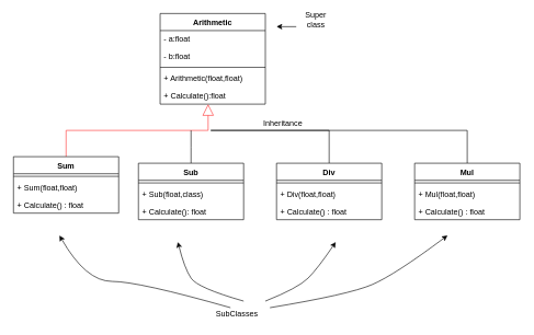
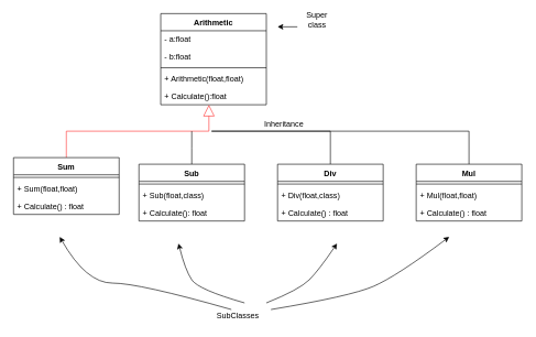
  <mxCell id="0" />
  <mxCell id="1" parent="0" />
  <mxCell id="2" value="Arithmetic" style="swimlane;fontStyle=1;align=center;verticalAlign=top;childLayout=stackLayout;horizontal=1;startSize=26;horizontalStack=0;resizeParent=1;resizeParentMax=0;resizeLast=0;collapsible=1;marginBottom=0;" parent="1" vertex="1"><mxGeometry x="243" y="20" width="160" height="138" as="geometry" /></mxCell>
  <mxCell id="3" value="- a:float" style="text;strokeColor=none;fillColor=none;align=left;verticalAlign=top;spacingLeft=4;spacingRight=4;overflow=hidden;rotatable=0;points=[[0,0.5],[1,0.5]];portConstraint=eastwest;" parent="2" vertex="1"><mxGeometry y="26" width="160" height="26" as="geometry" /></mxCell>
  <mxCell id="4" value="- b:float" style="text;strokeColor=none;fillColor=none;align=left;verticalAlign=top;spacingLeft=4;spacingRight=4;overflow=hidden;rotatable=0;points=[[0,0.5],[1,0.5]];portConstraint=eastwest;" parent="2" vertex="1"><mxGeometry y="52" width="160" height="26" as="geometry" /></mxCell>
  <mxCell id="5" value="" style="line;strokeWidth=1;fillColor=none;align=left;verticalAlign=middle;spacingTop=-1;spacingLeft=3;spacingRight=3;rotatable=0;labelPosition=right;points=[];portConstraint=eastwest;" parent="2" vertex="1"><mxGeometry y="78" width="160" height="8" as="geometry" /></mxCell>
  <mxCell id="6" value="+ Arithmetic(float,float)" style="text;strokeColor=none;fillColor=none;align=left;verticalAlign=top;spacingLeft=4;spacingRight=4;overflow=hidden;rotatable=0;points=[[0,0.5],[1,0.5]];portConstraint=eastwest;" parent="2" vertex="1"><mxGeometry y="86" width="160" height="26" as="geometry" /></mxCell>
  <mxCell id="7" value="+ Calculate():float" style="text;strokeColor=none;fillColor=none;align=left;verticalAlign=top;spacingLeft=4;spacingRight=4;overflow=hidden;rotatable=0;points=[[0,0.5],[1,0.5]];portConstraint=eastwest;" parent="2" vertex="1"><mxGeometry y="112" width="160" height="26" as="geometry" /></mxCell>
  <mxCell id="8" style="edgeStyle=orthogonalEdgeStyle;rounded=0;orthogonalLoop=1;jettySize=auto;html=1;exitX=0.5;exitY=0;exitDx=0;exitDy=0;endArrow=block;endFill=0;endSize=15;strokeColor=#FF3333;" parent="1" source="12" edge="1"><mxGeometry relative="1" as="geometry"><Array as="points"><mxPoint x="100" y="198" /><mxPoint x="316" y="198" /></Array><mxPoint x="316" y="158" as="targetPoint" /></mxGeometry></mxCell>
  <mxCell id="9" style="edgeStyle=orthogonalEdgeStyle;rounded=0;orthogonalLoop=1;jettySize=auto;html=1;exitX=0.5;exitY=0;exitDx=0;exitDy=0;endArrow=none;endFill=0;" parent="1" source="16" edge="1"><mxGeometry relative="1" as="geometry"><mxPoint x="290" y="198.01" as="targetPoint" /></mxGeometry></mxCell>
  <mxCell id="10" style="edgeStyle=orthogonalEdgeStyle;rounded=0;orthogonalLoop=1;jettySize=auto;html=1;exitX=0.5;exitY=0;exitDx=0;exitDy=0;endArrow=none;endFill=0;" parent="1" source="20" edge="1"><mxGeometry relative="1" as="geometry"><mxPoint x="320" y="198.01" as="targetPoint" /><Array as="points"><mxPoint x="500" y="198.01" /></Array></mxGeometry></mxCell>
  <mxCell id="11" style="edgeStyle=orthogonalEdgeStyle;rounded=0;orthogonalLoop=1;jettySize=auto;html=1;exitX=0.5;exitY=0;exitDx=0;exitDy=0;endArrow=none;endFill=0;" parent="1" source="24" edge="1"><mxGeometry relative="1" as="geometry"><mxPoint x="320" y="198.01" as="targetPoint" /><Array as="points"><mxPoint x="710" y="198.01" /></Array></mxGeometry></mxCell>
  <mxCell id="12" value="Sum" style="swimlane;fontStyle=1;align=center;verticalAlign=top;childLayout=stackLayout;horizontal=1;startSize=26;horizontalStack=0;resizeParent=1;resizeParentMax=0;resizeLast=0;collapsible=1;marginBottom=0;" parent="1" vertex="1"><mxGeometry x="20" y="238.01" width="160" height="86" as="geometry" /></mxCell>
  <mxCell id="13" value="" style="line;strokeWidth=1;fillColor=none;align=left;verticalAlign=middle;spacingTop=-1;spacingLeft=3;spacingRight=3;rotatable=0;labelPosition=right;points=[];portConstraint=eastwest;" parent="12" vertex="1"><mxGeometry y="26" width="160" height="8" as="geometry" /></mxCell>
  <mxCell id="14" value="+ Sum(float,float)" style="text;strokeColor=none;fillColor=none;align=left;verticalAlign=top;spacingLeft=4;spacingRight=4;overflow=hidden;rotatable=0;points=[[0,0.5],[1,0.5]];portConstraint=eastwest;" vertex="1" parent="12"><mxGeometry y="34" width="160" height="26" as="geometry" /></mxCell>
  <mxCell id="15" value="+ Calculate() : float" style="text;strokeColor=none;fillColor=none;align=left;verticalAlign=top;spacingLeft=4;spacingRight=4;overflow=hidden;rotatable=0;points=[[0,0.5],[1,0.5]];portConstraint=eastwest;" parent="12" vertex="1"><mxGeometry y="60" width="160" height="26" as="geometry" /></mxCell>
  <mxCell id="16" value="Sub" style="swimlane;fontStyle=1;align=center;verticalAlign=top;childLayout=stackLayout;horizontal=1;startSize=26;horizontalStack=0;resizeParent=1;resizeParentMax=0;resizeLast=0;collapsible=1;marginBottom=0;" parent="1" vertex="1"><mxGeometry x="210" y="248.01" width="160" height="86" as="geometry" /></mxCell>
  <mxCell id="17" value="" style="line;strokeWidth=1;fillColor=none;align=left;verticalAlign=middle;spacingTop=-1;spacingLeft=3;spacingRight=3;rotatable=0;labelPosition=right;points=[];portConstraint=eastwest;" parent="16" vertex="1"><mxGeometry y="26" width="160" height="8" as="geometry" /></mxCell>
  <mxCell id="18" value="+ Sub(float,class)" style="text;strokeColor=none;fillColor=none;align=left;verticalAlign=top;spacingLeft=4;spacingRight=4;overflow=hidden;rotatable=0;points=[[0,0.5],[1,0.5]];portConstraint=eastwest;" vertex="1" parent="16"><mxGeometry y="34" width="160" height="26" as="geometry" /></mxCell>
  <mxCell id="19" value="+ Calculate(): float" style="text;strokeColor=none;fillColor=none;align=left;verticalAlign=top;spacingLeft=4;spacingRight=4;overflow=hidden;rotatable=0;points=[[0,0.5],[1,0.5]];portConstraint=eastwest;" parent="16" vertex="1"><mxGeometry y="60" width="160" height="26" as="geometry" /></mxCell>
  <mxCell id="20" value="Div" style="swimlane;fontStyle=1;align=center;verticalAlign=top;childLayout=stackLayout;horizontal=1;startSize=26;horizontalStack=0;resizeParent=1;resizeParentMax=0;resizeLast=0;collapsible=1;marginBottom=0;" parent="1" vertex="1"><mxGeometry x="420" y="248.01" width="160" height="86" as="geometry" /></mxCell>
  <mxCell id="21" value="" style="line;strokeWidth=1;fillColor=none;align=left;verticalAlign=middle;spacingTop=-1;spacingLeft=3;spacingRight=3;rotatable=0;labelPosition=right;points=[];portConstraint=eastwest;" parent="20" vertex="1"><mxGeometry y="26" width="160" height="8" as="geometry" /></mxCell>
- <mxCell id="22" value="+ Div(float,float) " style="text;strokeColor=none;fillColor=none;align=left;verticalAlign=top;spacingLeft=4;spacingRight=4;overflow=hidden;rotatable=0;points=[[0,0.5],[1,0.5]];portConstraint=eastwest;" vertex="1" parent="20"><mxGeometry y="34" width="160" height="26" as="geometry" /></mxCell>
+ <mxCell id="22" value="+ Div(float,class) " style="text;strokeColor=none;fillColor=none;align=left;verticalAlign=top;spacingLeft=4;spacingRight=4;overflow=hidden;rotatable=0;points=[[0,0.5],[1,0.5]];portConstraint=eastwest;" vertex="1" parent="20"><mxGeometry y="34" width="160" height="26" as="geometry" /></mxCell>
  <mxCell id="23" value="+ Calculate() : float" style="text;strokeColor=none;fillColor=none;align=left;verticalAlign=top;spacingLeft=4;spacingRight=4;overflow=hidden;rotatable=0;points=[[0,0.5],[1,0.5]];portConstraint=eastwest;" parent="20" vertex="1"><mxGeometry y="60" width="160" height="26" as="geometry" /></mxCell>
  <mxCell id="24" value="Mul" style="swimlane;fontStyle=1;align=center;verticalAlign=top;childLayout=stackLayout;horizontal=1;startSize=26;horizontalStack=0;resizeParent=1;resizeParentMax=0;resizeLast=0;collapsible=1;marginBottom=0;" parent="1" vertex="1"><mxGeometry x="630" y="248.01" width="160" height="86" as="geometry" /></mxCell>
  <mxCell id="25" value="" style="line;strokeWidth=1;fillColor=none;align=left;verticalAlign=middle;spacingTop=-1;spacingLeft=3;spacingRight=3;rotatable=0;labelPosition=right;points=[];portConstraint=eastwest;" parent="24" vertex="1"><mxGeometry y="26" width="160" height="8" as="geometry" /></mxCell>
  <mxCell id="26" value="+ Mul(float,float)" style="text;strokeColor=none;fillColor=none;align=left;verticalAlign=top;spacingLeft=4;spacingRight=4;overflow=hidden;rotatable=0;points=[[0,0.5],[1,0.5]];portConstraint=eastwest;" parent="24" vertex="1"><mxGeometry y="34" width="160" height="26" as="geometry" /></mxCell>
  <mxCell id="27" value="+ Calculate() : float" style="text;strokeColor=none;fillColor=none;align=left;verticalAlign=top;spacingLeft=4;spacingRight=4;overflow=hidden;rotatable=0;points=[[0,0.5],[1,0.5]];portConstraint=eastwest;" vertex="1" parent="24"><mxGeometry y="60" width="160" height="26" as="geometry" /></mxCell>
  <mxCell id="28" value="SubClasses" style="text;html=1;strokeColor=none;fillColor=none;align=center;verticalAlign=middle;whiteSpace=wrap;rounded=0;" parent="1" vertex="1"><mxGeometry x="340" y="468" width="40" height="20" as="geometry" /></mxCell>
  <mxCell id="29" value="Inheritance" style="text;html=1;strokeColor=none;fillColor=none;align=center;verticalAlign=middle;whiteSpace=wrap;rounded=0;" parent="1" vertex="1"><mxGeometry x="410" y="178" width="40" height="20" as="geometry" /></mxCell>
  <mxCell id="30" value="Super class" style="text;html=1;strokeColor=none;fillColor=none;align=center;verticalAlign=middle;whiteSpace=wrap;rounded=0;" parent="1" vertex="1"><mxGeometry x="460" y="20" width="40" height="20" as="geometry" /></mxCell>
  <mxCell id="31" value="" style="endArrow=classic;html=1;strokeColor=#000000;" edge="1" parent="1"><mxGeometry width="50" height="50" relative="1" as="geometry"><mxPoint x="450" y="40" as="sourcePoint" /><mxPoint x="420" y="40" as="targetPoint" /></mxGeometry></mxCell>
  <mxCell id="32" value="" style="curved=1;endArrow=classic;html=1;strokeColor=#000000;exitX=0.25;exitY=0;exitDx=0;exitDy=0;" edge="1" parent="1" source="28"><mxGeometry width="50" height="50" relative="1" as="geometry"><mxPoint x="370" y="408" as="sourcePoint" /><mxPoint x="90" y="358" as="targetPoint" /><Array as="points"><mxPoint x="210" y="428" /><mxPoint x="130" y="428" /></Array></mxGeometry></mxCell>
  <mxCell id="33" value="" style="curved=1;endArrow=classic;html=1;strokeColor=#000000;exitX=0.25;exitY=0;exitDx=0;exitDy=0;" edge="1" parent="1"><mxGeometry width="50" height="50" relative="1" as="geometry"><mxPoint x="403" y="458" as="sourcePoint" /><mxPoint x="510" y="368" as="targetPoint" /><Array as="points"><mxPoint x="453" y="438" /><mxPoint x="483" y="408" /></Array></mxGeometry></mxCell>
  <mxCell id="34" value="" style="curved=1;endArrow=classic;html=1;strokeColor=#000000;exitX=0.25;exitY=0;exitDx=0;exitDy=0;" edge="1" parent="1"><mxGeometry width="50" height="50" relative="1" as="geometry"><mxPoint x="370" y="458" as="sourcePoint" /><mxPoint x="270" y="368" as="targetPoint" /><Array as="points"><mxPoint x="300" y="438" /><mxPoint x="280" y="408" /></Array></mxGeometry></mxCell>
  <mxCell id="35" value="" style="curved=1;endArrow=classic;html=1;strokeColor=#000000;exitX=0.25;exitY=0;exitDx=0;exitDy=0;" edge="1" parent="1"><mxGeometry width="50" height="50" relative="1" as="geometry"><mxPoint x="410" y="468" as="sourcePoint" /><mxPoint x="680" y="358" as="targetPoint" /><Array as="points"><mxPoint x="530" y="448" /><mxPoint x="600" y="418" /></Array></mxGeometry></mxCell>
